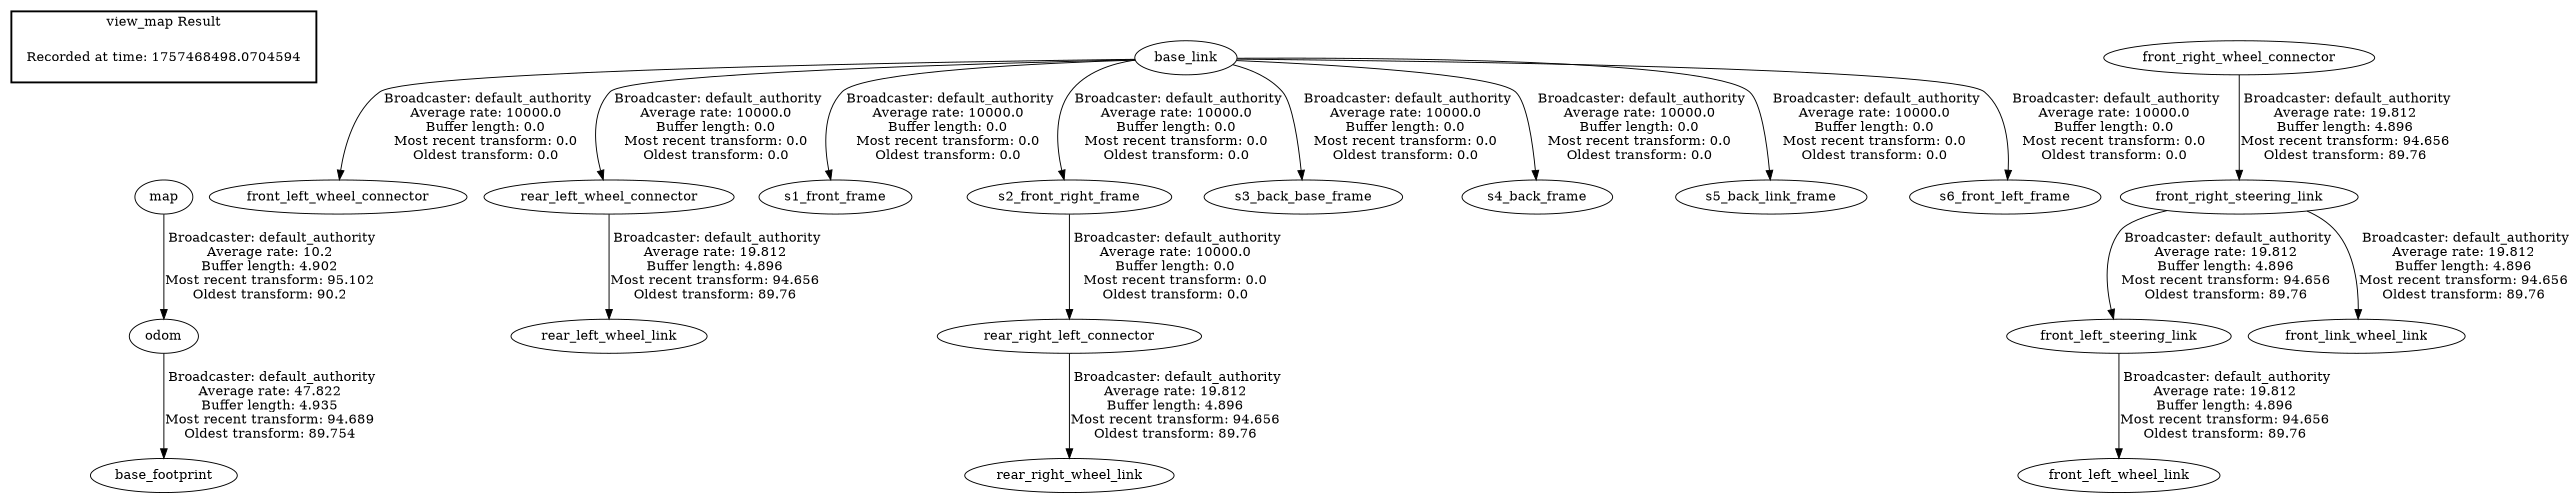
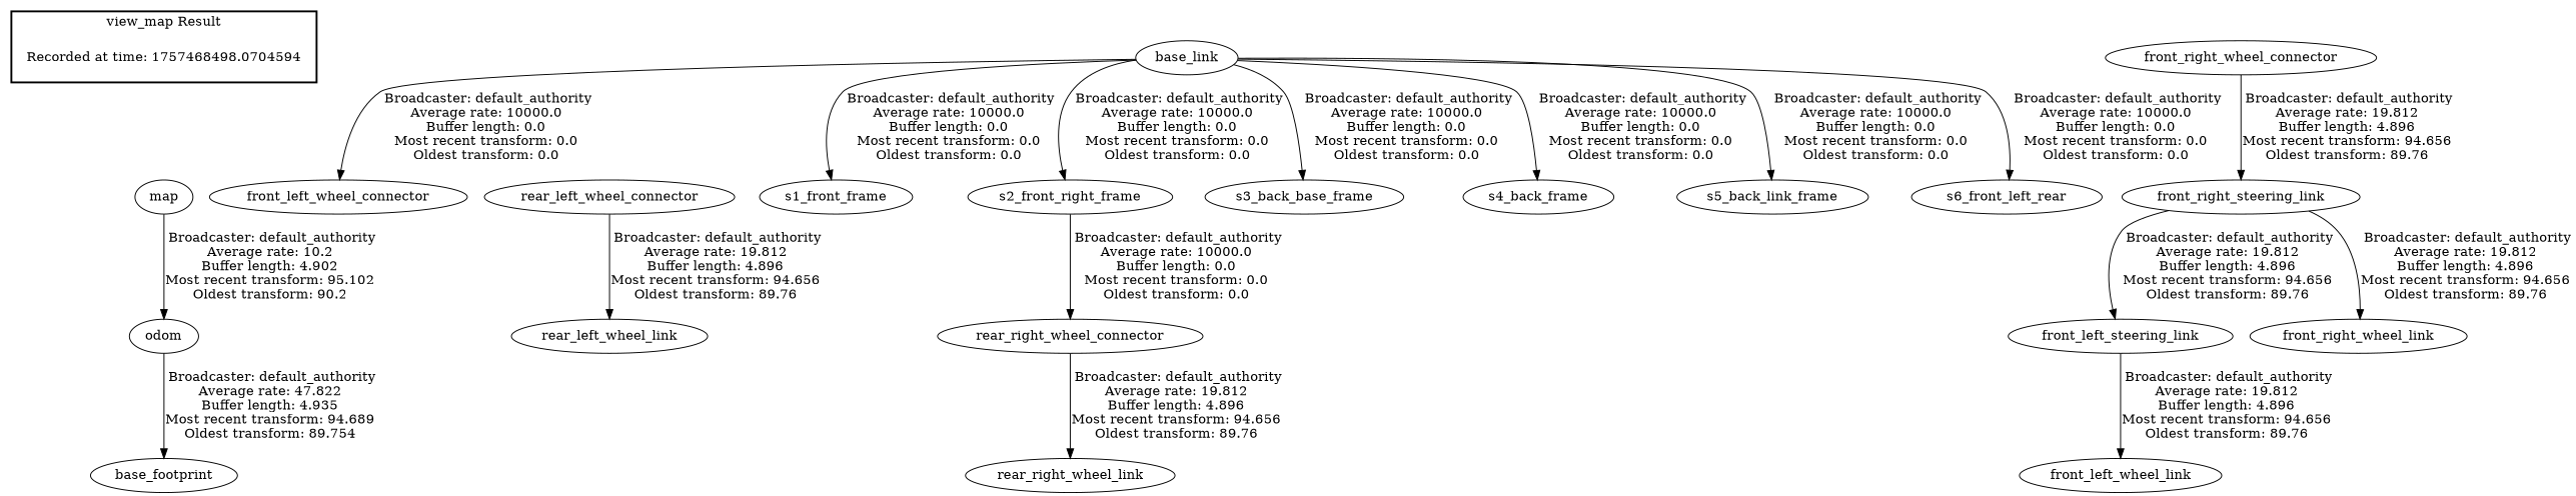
  digraph {
    "Recorded at time: 1757468498.0704594" [shape=plaintext]
    map
    base_link
    front_left_wheel_connector
    rear_left_wheel_connector
    s1_front_frame
    s2_front_right_frame
    n8 [label=s3_back_base_frame]
    s4_back_frame
    n10 [label=s5_back_link_frame]
-   s6_front_left_frame
+   s6_front_left_frame [label=s6_front_left_rear]
    front_right_wheel_connector
    front_right_steering_link
    rear_left_wheel_link
-   rear_right_wheel_connector [label=rear_right_left_connector]
+   rear_right_wheel_connector
    rear_right_wheel_link
    odom
    base_footprint
    front_left_steering_link
    front_left_wheel_link
-   front_right_wheel_link [label=front_link_wheel_link]
+   front_right_wheel_link
    subgraph cluster_1 {
      color=black
      label="view_map Result"
      style=bold
      "Recorded at time: 1757468498.0704594"
    }
    "Recorded at time: 1757468498.0704594" -> map [style=invis]
    map -> odom [label=" Broadcaster: default_authority\nAverage rate: 10.2\nBuffer length: 4.902\nMost recent transform: 95.102\nOldest transform: 90.2\n"]
    base_link -> front_left_wheel_connector [label=" Broadcaster: default_authority\nAverage rate: 10000.0\nBuffer length: 0.0\nMost recent transform: 0.0\nOldest transform: 0.0\n"]
-   base_link -> rear_left_wheel_connector [label=" Broadcaster: default_authority\nAverage rate: 10000.0\nBuffer length: 0.0\nMost recent transform: 0.0\nOldest transform: 0.0\n"]
    base_link -> s1_front_frame [label=" Broadcaster: default_authority\nAverage rate: 10000.0\nBuffer length: 0.0\nMost recent transform: 0.0\nOldest transform: 0.0\n"]
    base_link -> s2_front_right_frame [label=" Broadcaster: default_authority\nAverage rate: 10000.0\nBuffer length: 0.0\nMost recent transform: 0.0\nOldest transform: 0.0\n"]
    base_link -> n8 [label=" Broadcaster: default_authority\nAverage rate: 10000.0\nBuffer length: 0.0\nMost recent transform: 0.0\nOldest transform: 0.0\n"]
    base_link -> s4_back_frame [label=" Broadcaster: default_authority\nAverage rate: 10000.0\nBuffer length: 0.0\nMost recent transform: 0.0\nOldest transform: 0.0\n"]
    base_link -> n10 [label=" Broadcaster: default_authority\nAverage rate: 10000.0\nBuffer length: 0.0\nMost recent transform: 0.0\nOldest transform: 0.0\n"]
    base_link -> s6_front_left_frame [label=" Broadcaster: default_authority\nAverage rate: 10000.0\nBuffer length: 0.0\nMost recent transform: 0.0\nOldest transform: 0.0\n"]
    rear_left_wheel_connector -> rear_left_wheel_link [label=" Broadcaster: default_authority\nAverage rate: 19.812\nBuffer length: 4.896\nMost recent transform: 94.656\nOldest transform: 89.76\n"]
    s2_front_right_frame -> rear_right_wheel_connector [label=" Broadcaster: default_authority\nAverage rate: 10000.0\nBuffer length: 0.0\nMost recent transform: 0.0\nOldest transform: 0.0\n"]
    front_right_wheel_connector -> front_right_steering_link [label=" Broadcaster: default_authority\nAverage rate: 19.812\nBuffer length: 4.896\nMost recent transform: 94.656\nOldest transform: 89.76\n"]
    front_right_steering_link -> front_left_steering_link [label=" Broadcaster: default_authority\nAverage rate: 19.812\nBuffer length: 4.896\nMost recent transform: 94.656\nOldest transform: 89.76\n"]
    front_right_steering_link -> front_right_wheel_link [label=" Broadcaster: default_authority\nAverage rate: 19.812\nBuffer length: 4.896\nMost recent transform: 94.656\nOldest transform: 89.76\n"]
    rear_right_wheel_connector -> rear_right_wheel_link [label=" Broadcaster: default_authority\nAverage rate: 19.812\nBuffer length: 4.896\nMost recent transform: 94.656\nOldest transform: 89.76\n"]
    odom -> base_footprint [label=" Broadcaster: default_authority\nAverage rate: 47.822\nBuffer length: 4.935\nMost recent transform: 94.689\nOldest transform: 89.754\n"]
    front_left_steering_link -> front_left_wheel_link [label=" Broadcaster: default_authority\nAverage rate: 19.812\nBuffer length: 4.896\nMost recent transform: 94.656\nOldest transform: 89.76\n"]
  }
